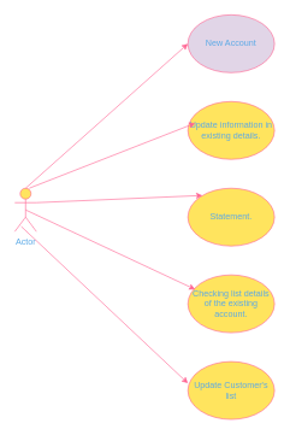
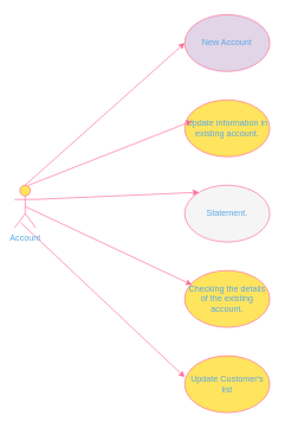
  <mxCell id="0" />
  <mxCell id="1" parent="0" />
- <mxCell id="2" value="Actor" style="shape=umlActor;verticalLabelPosition=bottom;verticalAlign=top;html=1;outlineConnect=0;fillColor=#FFE45E;strokeColor=#FF6392;fontColor=#5AA9E6;" parent="1" vertex="1"><mxGeometry x="20" y="260" width="30" height="60" as="geometry" /></mxCell>
+ <mxCell id="2" value="Account" style="shape=umlActor;verticalLabelPosition=bottom;verticalAlign=top;html=1;outlineConnect=0;fillColor=#FFE45E;strokeColor=#FF6392;fontColor=#5AA9E6;" parent="1" vertex="1"><mxGeometry x="20" y="260" width="30" height="60" as="geometry" /></mxCell>
  <mxCell id="3" value="New Account" style="ellipse;whiteSpace=wrap;html=1;fillColor=#e1d5e7;strokeColor=#FF6392;fontColor=#5AA9E6;" parent="1" vertex="1"><mxGeometry x="260" y="20" width="120" height="80" as="geometry" /></mxCell>
- <mxCell id="4" value="Update information in existing details." style="ellipse;whiteSpace=wrap;html=1;fillColor=#FFE45E;strokeColor=#FF6392;fontColor=#5AA9E6;" parent="1" vertex="1"><mxGeometry x="260" y="140" width="120" height="80" as="geometry" /></mxCell>
- <mxCell id="5" value="Statement." style="ellipse;whiteSpace=wrap;html=1;fillColor=#FFE45E;strokeColor=#FF6392;fontColor=#5AA9E6;" parent="1" vertex="1"><mxGeometry x="260" y="260" width="120" height="80" as="geometry" /></mxCell>
- <mxCell id="6" value="Checking list details of the existing account." style="ellipse;whiteSpace=wrap;html=1;fillColor=#FFE45E;strokeColor=#FF6392;fontColor=#5AA9E6;" parent="1" vertex="1"><mxGeometry x="260" y="380" width="120" height="80" as="geometry" /></mxCell>
+ <mxCell id="4" value="Update information in existing account." style="ellipse;whiteSpace=wrap;html=1;fillColor=#FFE45E;strokeColor=#FF6392;fontColor=#5AA9E6;" parent="1" vertex="1"><mxGeometry x="260" y="140" width="120" height="80" as="geometry" /></mxCell>
+ <mxCell id="5" value="Statement." style="ellipse;whiteSpace=wrap;html=1;fillColor=#f5f5f5;strokeColor=#FF6392;fontColor=#5AA9E6;" parent="1" vertex="1"><mxGeometry x="260" y="260" width="120" height="80" as="geometry" /></mxCell>
+ <mxCell id="6" value="Checking the details of the existing account." style="ellipse;whiteSpace=wrap;html=1;fillColor=#FFE45E;strokeColor=#FF6392;fontColor=#5AA9E6;" parent="1" vertex="1"><mxGeometry x="260" y="380" width="120" height="80" as="geometry" /></mxCell>
  <mxCell id="7" value="Update Customer's list" style="ellipse;whiteSpace=wrap;html=1;fillColor=#FFE45E;strokeColor=#FF6392;fontColor=#5AA9E6;" parent="1" vertex="1"><mxGeometry x="260" y="500" width="120" height="80" as="geometry" /></mxCell>
  <mxCell id="8" value="" style="endArrow=classic;html=1;exitX=0.5;exitY=0;exitDx=0;exitDy=0;exitPerimeter=0;strokeColor=#FF6392;fontColor=#5AA9E6;" parent="1" source="2" edge="1"><mxGeometry width="50" height="50" relative="1" as="geometry"><mxPoint x="210" y="110" as="sourcePoint" /><mxPoint x="260" y="60" as="targetPoint" /></mxGeometry></mxCell>
  <mxCell id="9" value="" style="endArrow=classic;html=1;strokeColor=#FF6392;fontColor=#5AA9E6;" parent="1" edge="1"><mxGeometry width="50" height="50" relative="1" as="geometry"><mxPoint x="40" y="260" as="sourcePoint" /><mxPoint x="270" y="170" as="targetPoint" /></mxGeometry></mxCell>
  <mxCell id="10" value="" style="endArrow=classic;html=1;exitX=1;exitY=0.333;exitDx=0;exitDy=0;exitPerimeter=0;strokeColor=#FF6392;fontColor=#5AA9E6;" parent="1" source="2" edge="1"><mxGeometry width="50" height="50" relative="1" as="geometry"><mxPoint x="230" y="320" as="sourcePoint" /><mxPoint x="280" y="270" as="targetPoint" /></mxGeometry></mxCell>
  <mxCell id="11" value="" style="endArrow=classic;html=1;exitX=0.5;exitY=0.5;exitDx=0;exitDy=0;exitPerimeter=0;strokeColor=#FF6392;fontColor=#5AA9E6;" parent="1" source="2" edge="1"><mxGeometry width="50" height="50" relative="1" as="geometry"><mxPoint x="220" y="450" as="sourcePoint" /><mxPoint x="270" y="400" as="targetPoint" /></mxGeometry></mxCell>
  <mxCell id="12" value="" style="endArrow=classic;html=1;exitX=0.3;exitY=0.883;exitDx=0;exitDy=0;exitPerimeter=0;strokeColor=#FF6392;fontColor=#5AA9E6;" parent="1" source="2" edge="1"><mxGeometry width="50" height="50" relative="1" as="geometry"><mxPoint x="210" y="580" as="sourcePoint" /><mxPoint x="260" y="530" as="targetPoint" /></mxGeometry></mxCell>
